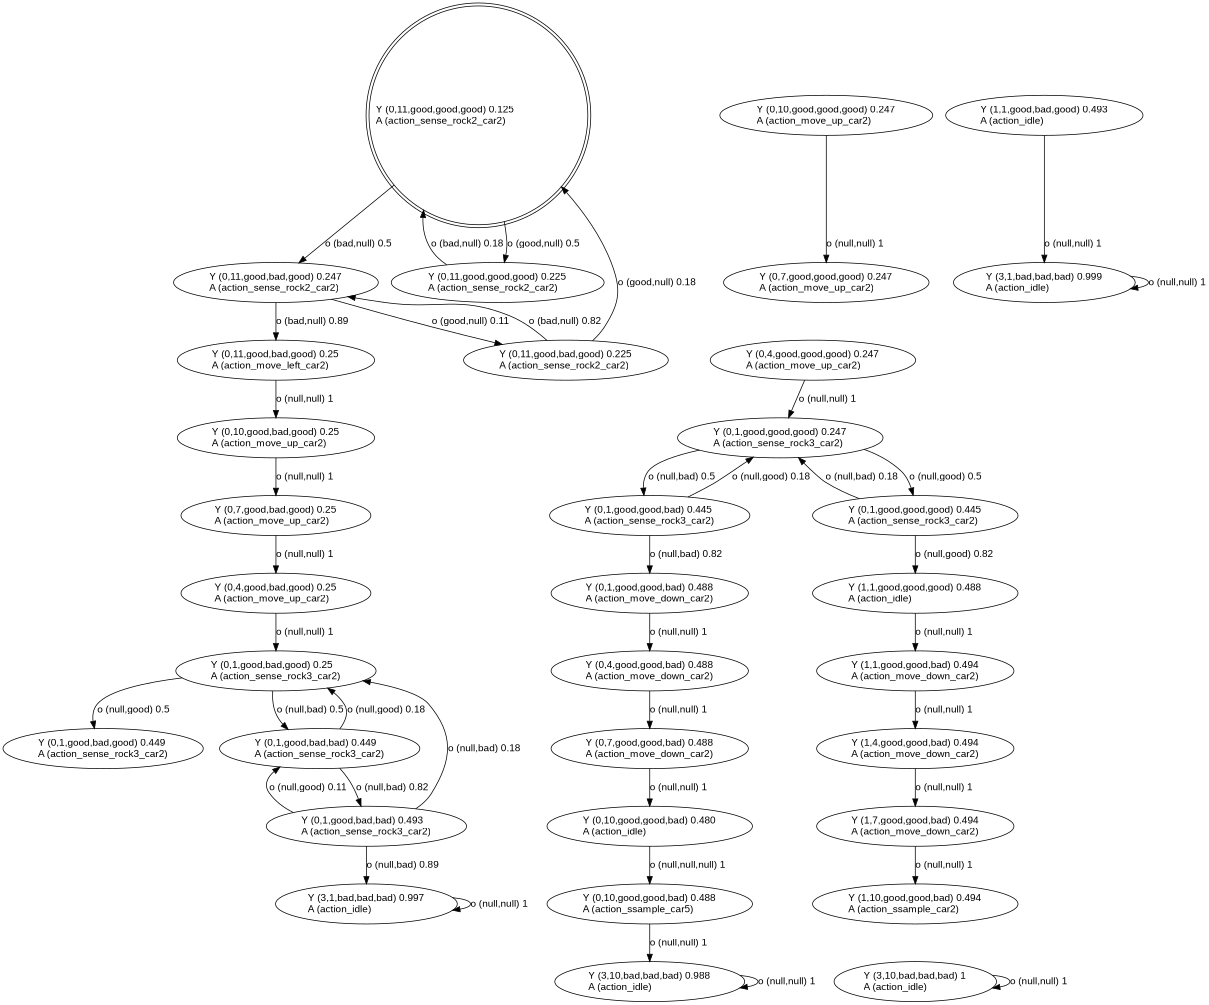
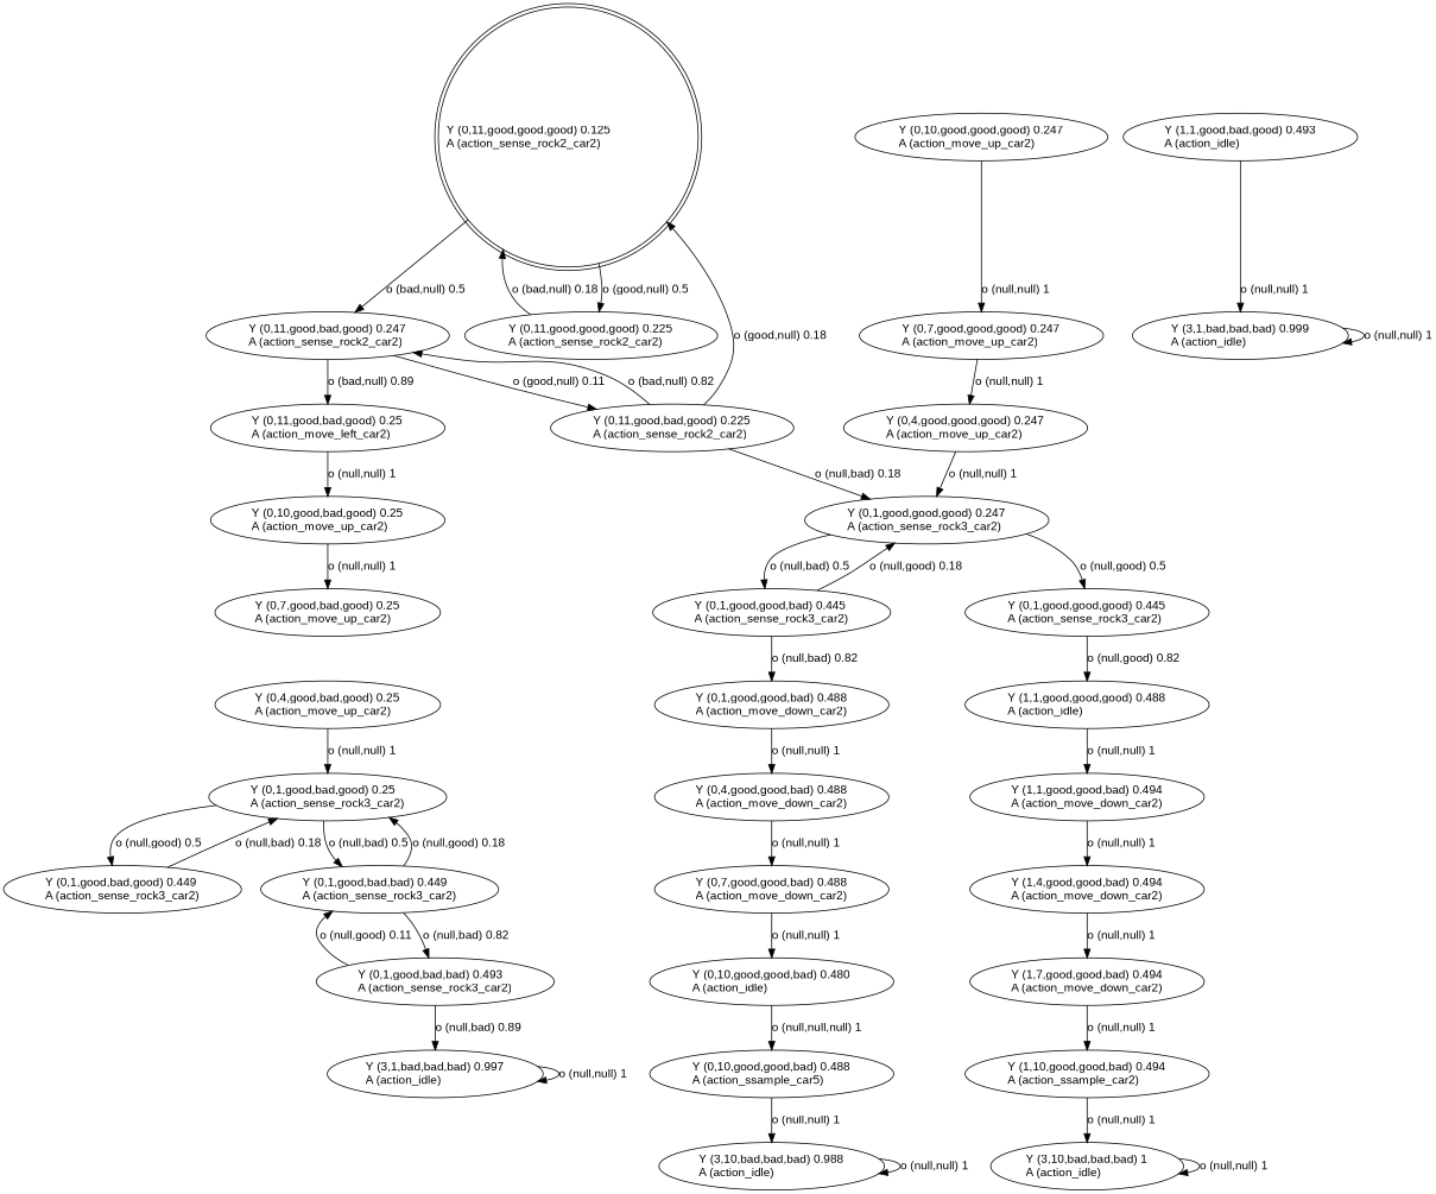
  digraph {
    fontname="Liberation Sans"
    node [fontname="Liberation Sans"]
    edge [fontname="Liberation Sans"]
    n1 [label="Y (0,11,good,good,good) 0.125\lA (action_sense_rock2_car2)\l" labeljust=l shape=doublecircle]
    n2 [label="Y (0,11,good,good,good) 0.225\lA (action_sense_rock2_car2)\l"]
    n3 [label="Y (0,11,good,bad,good) 0.247\lA (action_sense_rock2_car2)\l"]
    n4 [label="Y (0,11,good,bad,good) 0.225\lA (action_sense_rock2_car2)\l"]
    n5 [label="Y (0,11,good,bad,good) 0.25\lA (action_move_left_car2)\l"]
    n6 [label="Y (0,10,good,good,good) 0.247\lA (action_move_up_car2)\l"]
    n7 [label="Y (0,7,good,good,good) 0.247\lA (action_move_up_car2)\l"]
    n8 [label="Y (0,4,good,good,good) 0.247\lA (action_move_up_car2)\l"]
    n9 [label="Y (0,1,good,good,good) 0.247\lA (action_sense_rock3_car2)\l"]
    n10 [label="Y (0,1,good,good,good) 0.445\lA (action_sense_rock3_car2)\l"]
    n11 [label="Y (0,1,good,good,bad) 0.445\lA (action_sense_rock3_car2)\l"]
    n12 [label="Y (1,1,good,good,good) 0.488\lA (action_idle)\l"]
    n13 [label="Y (0,1,good,good,bad) 0.488\lA (action_move_down_car2)\l"]
    n14 [label="Y (1,1,good,good,bad) 0.494\lA (action_move_down_car2)\l"]
    n15 [label="Y (0,4,good,good,bad) 0.488\lA (action_move_down_car2)\l"]
    n16 [label="Y (1,4,good,good,bad) 0.494\lA (action_move_down_car2)\l"]
    n17 [label="Y (1,7,good,good,bad) 0.494\lA (action_move_down_car2)\l"]
    n18 [label="Y (1,10,good,good,bad) 0.494\lA (action_ssample_car2)\l"]
    n19 [label="Y (3,10,bad,bad,bad) 1\lA (action_idle)\l"]
    n20 [label="Y (0,7,good,good,bad) 0.488\lA (action_move_down_car2)\l"]
    n21 [label="Y (0,10,good,good,bad) 0.480\lA (action_idle)\l"]
    n22 [label="Y (0,10,good,good,bad) 0.488\lA (action_ssample_car5)\l"]
    n23 [label="Y (3,10,bad,bad,bad) 0.988\lA (action_idle)\l"]
    n24 [label="Y (0,10,good,bad,good) 0.25\lA (action_move_up_car2)\l"]
    n25 [label="Y (0,7,good,bad,good) 0.25\lA (action_move_up_car2)\l"]
    n26 [label="Y (0,4,good,bad,good) 0.25\lA (action_move_up_car2)\l"]
    n27 [label="Y (0,1,good,bad,good) 0.25\lA (action_sense_rock3_car2)\l"]
    n28 [label="Y (0,1,good,bad,good) 0.449\lA (action_sense_rock3_car2)\l"]
    n29 [label="Y (0,1,good,bad,bad) 0.449\lA (action_sense_rock3_car2)\l"]
    n30 [label="Y (0,1,good,bad,bad) 0.493\lA (action_sense_rock3_car2)\l"]
    n31 [label="Y (1,1,good,bad,good) 0.493\lA (action_idle)\l"]
    n32 [label="Y (3,1,bad,bad,bad) 0.999\lA (action_idle)\l"]
    n33 [label="Y (3,1,bad,bad,bad) 0.997\lA (action_idle)\l"]
    n1 -> n2 [label="o (good,null) 0.5\l"]
    n1 -> n3 [label="o (bad,null) 0.5\l"]
    n2 -> n1 [label="o (bad,null) 0.18\l"]
    n3 -> n4 [label="o (good,null) 0.11\l"]
    n3 -> n5 [label="o (bad,null) 0.89\l"]
    n4 -> n1 [label="o (good,null) 0.18\l"]
    n4 -> n3 [label="o (bad,null) 0.82\l"]
    n5 -> n24 [label="o (null,null) 1\l"]
    n6 -> n7 [label="o (null,null) 1\l"]
+   n7 -> n8 [label="o (null,null) 1\l"]
    n8 -> n9 [label="o (null,null) 1\l"]
    n9 -> n10 [label="o (null,good) 0.5\l"]
    n9 -> n11 [label="o (null,bad) 0.5\l"]
-   n10 -> n9 [label="o (null,bad) 0.18\l"]
+   n4 -> n9 [label="o (null,bad) 0.18\l"]
    n10 -> n12 [label="o (null,good) 0.82\l"]
    n11 -> n9 [label="o (null,good) 0.18\l"]
    n11 -> n13 [label="o (null,bad) 0.82\l"]
    n12 -> n14 [label="o (null,null) 1\l"]
    n13 -> n15 [label="o (null,null) 1\l"]
    n14 -> n16 [label="o (null,null) 1\l"]
    n15 -> n20 [label="o (null,null) 1\l"]
    n16 -> n17 [label="o (null,null) 1\l"]
    n17 -> n18 [label="o (null,null) 1\l"]
+   n18 -> n19 [label="o (null,null) 1\l"]
    n19 -> n19 [label="o (null,null) 1\l"]
    n20 -> n21 [label="o (null,null) 1\l"]
    n21 -> n22 [label="o (null,null,null) 1\l"]
    n22 -> n23 [label="o (null,null) 1\l"]
    n23 -> n23 [label="o (null,null) 1\l"]
    n24 -> n25 [label="o (null,null) 1\l"]
-   n25 -> n26 [label="o (null,null) 1\l"]
    n26 -> n27 [label="o (null,null) 1\l"]
    n27 -> n28 [label="o (null,good) 0.5\l"]
    n27 -> n29 [label="o (null,bad) 0.5\l"]
-   n30 -> n27 [label="o (null,bad) 0.18\l"]
+   n28 -> n27 [label="o (null,bad) 0.18\l"]
    n29 -> n27 [label="o (null,good) 0.18\l"]
    n29 -> n30 [label="o (null,bad) 0.82\l"]
    n30 -> n29 [label="o (null,good) 0.11\l"]
    n30 -> n33 [label="o (null,bad) 0.89\l"]
    n31 -> n32 [label="o (null,null) 1\l"]
    n32 -> n32 [label="o (null,null) 1\l"]
    n33 -> n33 [label="o (null,null) 1\l"]
  }
